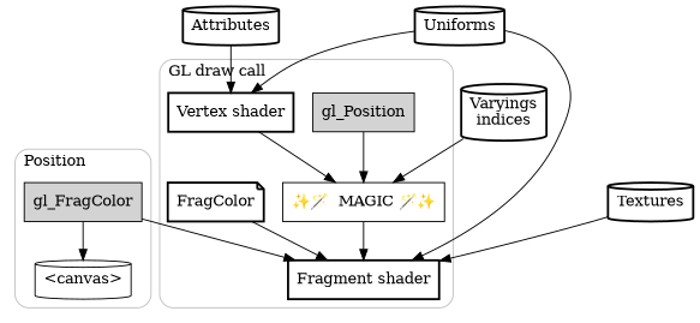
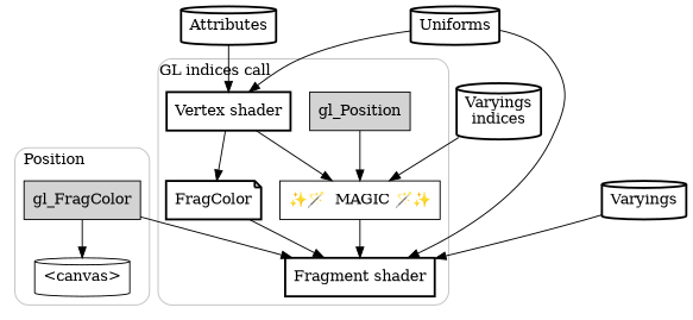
  digraph {
    node [shape=cylinder style=bold]
    n1 [label="<canvas>" style=""]
    gl_FragColor [shape=box style=filled]
    n3 [label=FragColor shape=note]
    n4 [label="Fragment shader" shape=box]
    gl_Position [shape=box style=filled]
    n6 [label="✨🪄  MAGIC 🪄✨" shape=box width=2 style=""]
    n7 [label="Vertex shader" shape=box]
    n8 [label="Varyings\nindices"]
    n9 [label=Attributes]
    n10 [label=Uniforms]
-   n11 [label=Textures]
+   n11 [label=Varyings]
    subgraph cluster_1 {
      color=gray
      label=Position
      labeljust=l
      style=rounded
      n1
      gl_FragColor
    }
    subgraph cluster_2 {
      color=gray
-     label="GL draw call"
+     label="GL indices call"
      labeljust=l
      style=rounded
      n3
      n4
      gl_Position
      n6
      n7
    }
    gl_FragColor -> n1
    gl_FragColor -> n4
    n3 -> n4
    gl_Position -> n3 [style=invis]
    gl_Position -> n6
    n6 -> n4
+   n7 -> n3
    n7 -> n6
    n8 -> n6 [weight=1]
    n9 -> n7
    n10 -> n4 [weight=1]
    n10 -> n7 [weight=1]
    n11 -> n4 [weight=1]
  }
